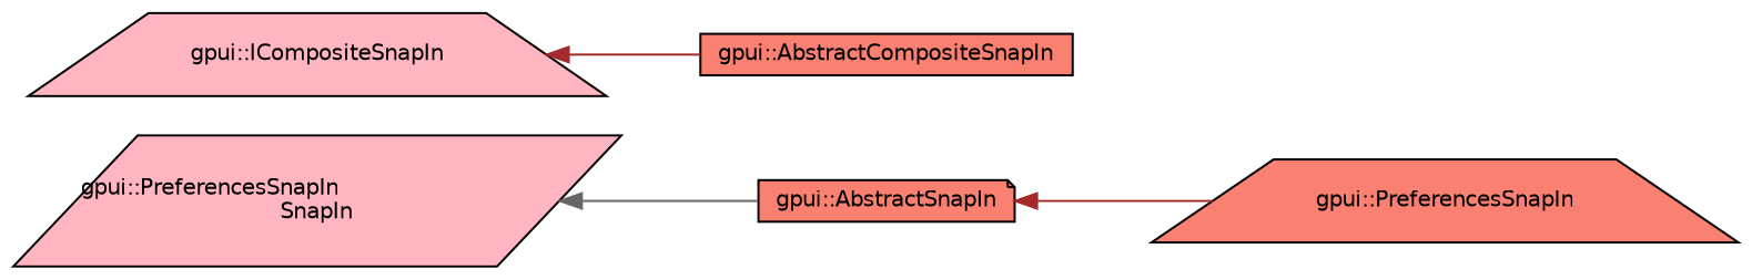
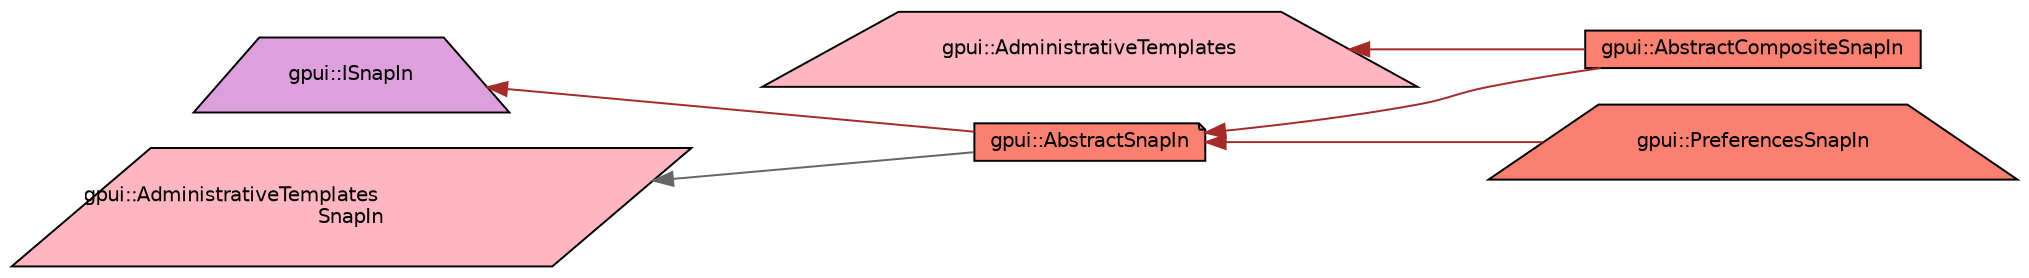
  digraph {
    rankdir=LR
    node [color=black fillcolor=salmon fontname=Helvetica fontsize=10 shape=trapezium style=filled]
    edge [color=brown dir=back fontname=Helvetica fontsize=10 labelfontname=Helvetica labelfontsize=10 style=solid]
+   n1 [fillcolor=plum height=0.2 label="gpui::ISnapIn" width=0.4]
    n2 [height=0.2 label="gpui::AbstractSnapIn" shape=note width=0.4]
    n3 [height=0.2 label="gpui::AbstractCompositeSnapIn" shape=box width=0.4]
    n4 [height=0.2 label="gpui::PreferencesSnapIn" width=0.4]
-   n5 [fillcolor=lightpink height=0.2 label="gpui::ICompositeSnapIn" width=0.4]
-   n6 [fillcolor=lightpink height=0.2 label="gpui::PreferencesSnapIn\lSnapIn" shape=parallelogram width=0.4]
+   n5 [fillcolor=lightpink height=0.2 label="gpui::AdministrativeTemplates" width=0.4]
+   n6 [fillcolor=lightpink height=0.2 label="gpui::AdministrativeTemplates\lSnapIn" shape=parallelogram width=0.4]
+   n1 -> n2
+   n2 -> n3
    n2 -> n4
    n5 -> n3
    n6 -> n2 [color=gray40]
  }
